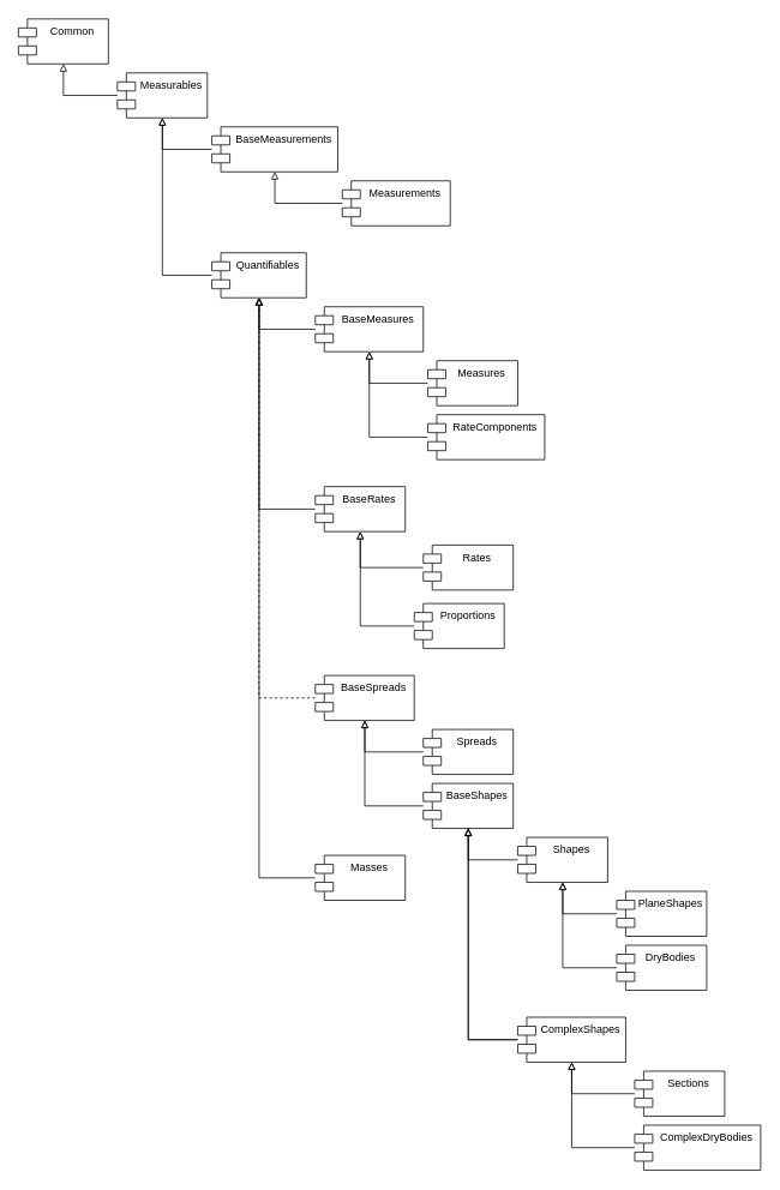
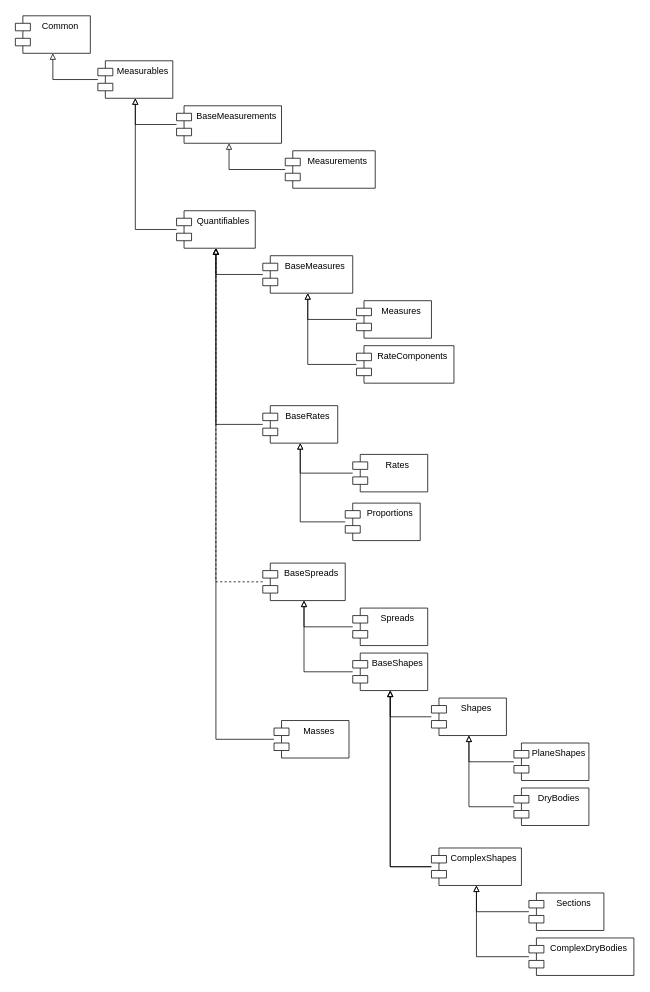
  <mxCell id="0" />
  <mxCell id="1" parent="0" />
  <mxCell id="2" value="Common" style="shape=module;align=left;spacingLeft=20;align=center;verticalAlign=top;whiteSpace=wrap;html=1;" parent="1" vertex="1"><mxGeometry x="20" width="100" height="50" as="geometry" y="20" /></mxCell>
  <mxCell id="3" value="" style="edgeStyle=orthogonalEdgeStyle;rounded=0;orthogonalLoop=1;jettySize=auto;html=1;endArrow=block;endFill=0;" parent="1" source="4" target="2" edge="1"><mxGeometry relative="1" as="geometry" /></mxCell>
  <mxCell id="4" value="Measurables" style="shape=module;align=left;spacingLeft=20;align=center;verticalAlign=top;whiteSpace=wrap;html=1;" parent="1" vertex="1"><mxGeometry x="130" y="80" width="100" height="50" as="geometry" /></mxCell>
  <mxCell id="5" value="" style="edgeStyle=orthogonalEdgeStyle;rounded=0;orthogonalLoop=1;jettySize=auto;html=1;endArrow=block;endFill=0;" parent="1" source="6" target="4" edge="1"><mxGeometry relative="1" as="geometry" /></mxCell>
  <mxCell id="6" value="BaseMeasurements" style="shape=module;align=left;spacingLeft=20;align=center;verticalAlign=top;whiteSpace=wrap;html=1;" parent="1" vertex="1"><mxGeometry x="235" y="140" width="140" height="50" as="geometry" /></mxCell>
  <mxCell id="7" value="" style="edgeStyle=orthogonalEdgeStyle;rounded=0;orthogonalLoop=1;jettySize=auto;html=1;endArrow=block;endFill=0;" parent="1" source="8" target="4" edge="1"><mxGeometry relative="1" as="geometry" /></mxCell>
  <mxCell id="8" value="Quantifiables" style="shape=module;align=left;spacingLeft=20;align=center;verticalAlign=top;whiteSpace=wrap;html=1;" parent="1" vertex="1"><mxGeometry x="235" y="280" width="105" height="50" as="geometry" /></mxCell>
  <mxCell id="9" value="" style="edgeStyle=orthogonalEdgeStyle;rounded=0;orthogonalLoop=1;jettySize=auto;html=1;endArrow=block;endFill=0;" parent="1" source="10" target="8" edge="1"><mxGeometry relative="1" as="geometry" /></mxCell>
  <mxCell id="10" value="BaseMeasures" style="shape=module;align=left;spacingLeft=20;align=center;verticalAlign=top;whiteSpace=wrap;html=1;" parent="1" vertex="1"><mxGeometry x="350" y="340" width="120" height="50" as="geometry" /></mxCell>
  <mxCell id="11" value="" style="edgeStyle=orthogonalEdgeStyle;rounded=0;orthogonalLoop=1;jettySize=auto;html=1;endArrow=block;endFill=0;dashed=1;" parent="1" source="12" target="8" edge="1"><mxGeometry relative="1" as="geometry" /></mxCell>
  <mxCell id="12" value="BaseSpreads" style="shape=module;align=left;spacingLeft=20;align=center;verticalAlign=top;whiteSpace=wrap;html=1;" parent="1" vertex="1"><mxGeometry x="350" y="750" width="110" height="50" as="geometry" /></mxCell>
  <mxCell id="13" value="" style="edgeStyle=orthogonalEdgeStyle;rounded=0;orthogonalLoop=1;jettySize=auto;html=1;endArrow=block;endFill=0;entryX=0.5;entryY=1;entryDx=0;entryDy=0;" parent="1" source="14" target="8" edge="1"><mxGeometry relative="1" as="geometry"><mxPoint x="300" y="330" as="targetPoint" /></mxGeometry></mxCell>
  <mxCell id="14" value="BaseRates" style="shape=module;align=left;spacingLeft=20;align=center;verticalAlign=top;whiteSpace=wrap;html=1;" parent="1" vertex="1"><mxGeometry x="350" y="540" width="100" height="50" as="geometry" /></mxCell>
  <mxCell id="15" value="" style="edgeStyle=orthogonalEdgeStyle;rounded=0;orthogonalLoop=1;jettySize=auto;html=1;endArrow=block;endFill=0;" parent="1" source="16" target="12" edge="1"><mxGeometry relative="1" as="geometry" /></mxCell>
  <mxCell id="16" value="BaseShapes" style="shape=module;align=left;spacingLeft=20;align=center;verticalAlign=top;whiteSpace=wrap;html=1;" parent="1" vertex="1"><mxGeometry x="470" y="870" width="100" height="50" as="geometry" /></mxCell>
  <mxCell id="17" value="" style="edgeStyle=orthogonalEdgeStyle;rounded=0;orthogonalLoop=1;jettySize=auto;html=1;endArrow=block;endFill=0;" parent="1" source="18" target="10" edge="1"><mxGeometry relative="1" as="geometry" /></mxCell>
  <mxCell id="18" value="Measures" style="shape=module;align=left;spacingLeft=20;align=center;verticalAlign=top;whiteSpace=wrap;html=1;" parent="1" vertex="1"><mxGeometry x="475" y="400" width="100" height="50" as="geometry" /></mxCell>
  <mxCell id="19" value="" style="edgeStyle=orthogonalEdgeStyle;rounded=0;orthogonalLoop=1;jettySize=auto;html=1;endArrow=block;endFill=0;" parent="1" source="20" target="10" edge="1"><mxGeometry relative="1" as="geometry" /></mxCell>
  <mxCell id="20" value="RateComponents" style="shape=module;align=left;spacingLeft=20;align=center;verticalAlign=top;whiteSpace=wrap;html=1;" parent="1" vertex="1"><mxGeometry x="475" y="460" width="130" height="50" as="geometry" /></mxCell>
  <mxCell id="21" value="" style="edgeStyle=orthogonalEdgeStyle;rounded=0;orthogonalLoop=1;jettySize=auto;html=1;endArrow=block;endFill=0;" parent="1" source="22" target="6" edge="1"><mxGeometry relative="1" as="geometry" /></mxCell>
  <mxCell id="22" value="Measurements" style="shape=module;align=left;spacingLeft=20;align=center;verticalAlign=top;whiteSpace=wrap;html=1;" parent="1" vertex="1"><mxGeometry x="380" y="200" width="120" height="50" as="geometry" /></mxCell>
  <mxCell id="23" value="" style="edgeStyle=orthogonalEdgeStyle;rounded=0;orthogonalLoop=1;jettySize=auto;html=1;endArrow=block;endFill=0;" parent="1" source="29" target="16" edge="1"><mxGeometry relative="1" as="geometry" /></mxCell>
  <mxCell id="24" value="" style="edgeStyle=orthogonalEdgeStyle;rounded=0;orthogonalLoop=1;jettySize=auto;html=1;endArrow=block;endFill=0;" parent="1" source="25" target="16" edge="1"><mxGeometry relative="1" as="geometry" /></mxCell>
  <mxCell id="25" value="Shapes" style="shape=module;align=left;spacingLeft=20;align=center;verticalAlign=top;whiteSpace=wrap;html=1;" parent="1" vertex="1"><mxGeometry x="575" y="930" width="100" height="50" as="geometry" /></mxCell>
  <mxCell id="26" value="" style="edgeStyle=orthogonalEdgeStyle;rounded=0;orthogonalLoop=1;jettySize=auto;html=1;endArrow=block;endFill=0;" parent="1" source="29" target="16" edge="1"><mxGeometry relative="1" as="geometry" /></mxCell>
  <mxCell id="27" value="" style="edgeStyle=orthogonalEdgeStyle;rounded=0;orthogonalLoop=1;jettySize=auto;html=1;endArrow=block;endFill=0;" parent="1" source="28" target="12" edge="1"><mxGeometry relative="1" as="geometry" /></mxCell>
  <mxCell id="28" value="Spreads" style="shape=module;align=left;spacingLeft=20;align=center;verticalAlign=top;whiteSpace=wrap;html=1;" parent="1" vertex="1"><mxGeometry x="470" y="810" width="100" height="50" as="geometry" /></mxCell>
  <mxCell id="29" value="ComplexShapes" style="shape=module;align=left;spacingLeft=20;align=center;verticalAlign=top;whiteSpace=wrap;html=1;" parent="1" vertex="1"><mxGeometry x="575" y="1130" width="120" height="50" as="geometry" /></mxCell>
  <mxCell id="30" value="" style="edgeStyle=orthogonalEdgeStyle;rounded=0;orthogonalLoop=1;jettySize=auto;html=1;endArrow=block;endFill=0;" parent="1" source="31" target="25" edge="1"><mxGeometry relative="1" as="geometry" /></mxCell>
  <mxCell id="31" value="PlaneShapes" style="shape=module;align=left;spacingLeft=20;align=center;verticalAlign=top;whiteSpace=wrap;html=1;" parent="1" vertex="1"><mxGeometry x="685" y="990" width="100" height="50" as="geometry" /></mxCell>
  <mxCell id="32" value="" style="edgeStyle=orthogonalEdgeStyle;rounded=0;orthogonalLoop=1;jettySize=auto;html=1;endArrow=block;endFill=0;" parent="1" source="33" target="25" edge="1"><mxGeometry relative="1" as="geometry" /></mxCell>
  <mxCell id="33" value="DryBodies" style="shape=module;align=left;spacingLeft=20;align=center;verticalAlign=top;whiteSpace=wrap;html=1;" parent="1" vertex="1"><mxGeometry x="685" y="1050" width="100" height="50" as="geometry" /></mxCell>
  <mxCell id="34" value="" style="edgeStyle=orthogonalEdgeStyle;rounded=0;orthogonalLoop=1;jettySize=auto;html=1;endArrow=block;endFill=0;" parent="1" source="35" target="29" edge="1"><mxGeometry relative="1" as="geometry" /></mxCell>
  <mxCell id="35" value="Sections" style="shape=module;align=left;spacingLeft=20;align=center;verticalAlign=top;whiteSpace=wrap;html=1;" parent="1" vertex="1"><mxGeometry x="705" y="1190" width="100" height="50" as="geometry" /></mxCell>
  <mxCell id="36" value="" style="edgeStyle=orthogonalEdgeStyle;rounded=0;orthogonalLoop=1;jettySize=auto;html=1;endArrow=block;endFill=0;" parent="1" source="37" target="29" edge="1"><mxGeometry relative="1" as="geometry" /></mxCell>
  <mxCell id="37" value="ComplexDryBodies" style="shape=module;align=left;spacingLeft=20;align=center;verticalAlign=top;whiteSpace=wrap;html=1;" parent="1" vertex="1"><mxGeometry x="705" y="1250" width="140" height="50" as="geometry" /></mxCell>
  <mxCell id="38" value="" style="edgeStyle=orthogonalEdgeStyle;rounded=0;orthogonalLoop=1;jettySize=auto;html=1;endArrow=block;endFill=0;entryX=0.5;entryY=1;entryDx=0;entryDy=0;" parent="1" source="39" target="8" edge="1"><mxGeometry relative="1" as="geometry" /></mxCell>
- <mxCell id="39" value="Masses" style="shape=module;align=left;spacingLeft=20;align=center;verticalAlign=top;whiteSpace=wrap;html=1;" parent="1" vertex="1"><mxGeometry x="350" y="950" width="100" height="50" as="geometry" /></mxCell>
+ <mxCell id="39" value="Masses" style="shape=module;align=left;spacingLeft=20;align=center;verticalAlign=top;whiteSpace=wrap;html=1;" parent="1" vertex="1"><mxGeometry x="365" y="960" width="100" height="50" as="geometry" /></mxCell>
  <mxCell id="40" value="" style="edgeStyle=orthogonalEdgeStyle;rounded=0;orthogonalLoop=1;jettySize=auto;html=1;endArrow=block;endFill=0;" parent="1" source="41" target="14" edge="1"><mxGeometry relative="1" as="geometry" /></mxCell>
  <mxCell id="41" value="Rates" style="shape=module;align=left;spacingLeft=20;align=center;verticalAlign=top;whiteSpace=wrap;html=1;" parent="1" vertex="1"><mxGeometry x="470" y="605" width="100" height="50" as="geometry" /></mxCell>
  <mxCell id="42" value="" style="edgeStyle=orthogonalEdgeStyle;rounded=0;orthogonalLoop=1;jettySize=auto;html=1;endArrow=block;endFill=0;" parent="1" source="43" target="14" edge="1"><mxGeometry relative="1" as="geometry" /></mxCell>
  <mxCell id="43" value="Proportions" style="shape=module;align=left;spacingLeft=20;align=center;verticalAlign=top;whiteSpace=wrap;html=1;" parent="1" vertex="1"><mxGeometry x="460" y="670" width="100" height="50" as="geometry" /></mxCell>
